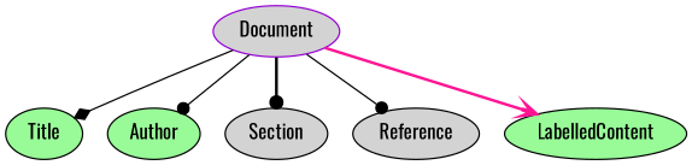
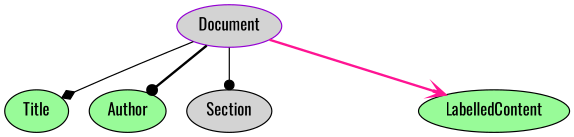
  digraph {
    fontname=Oswald
    node [fillcolor=lightgrey fontname=Oswald style=filled]
    edge [arrowhead=dot color=black fontname=Oswald style=solid]
    n1 [color=darkviolet label=Document shape=oval]
    Title [fillcolor=palegreen]
    Author [fillcolor=palegreen]
    Section
-   Reference
    LabelledContent [fillcolor=palegreen]
    n1 -> Title [arrowhead=diamond]
-   n1 -> Author
-   n1 -> Section [style=bold]
-   n1 -> Reference
+   n1 -> Author [style=bold]
+   n1 -> Section
    n1 -> LabelledContent [arrowhead=vee color=deeppink style=bold]
  }
